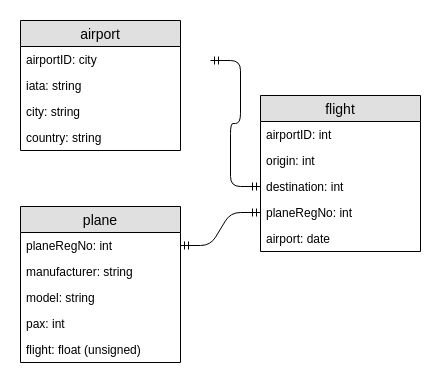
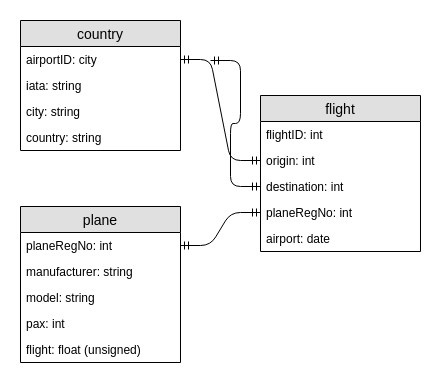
  <mxCell id="0" />
  <mxCell id="1" parent="0" />
  <mxCell id="2" value="flight" style="swimlane;fontStyle=0;childLayout=stackLayout;horizontal=1;startSize=26;fillColor=#e0e0e0;horizontalStack=0;resizeParent=1;resizeParentMax=0;resizeLast=0;collapsible=1;marginBottom=0;swimlaneFillColor=#ffffff;align=center;fontSize=14;" parent="1" vertex="1"><mxGeometry x="260" y="95" width="160" height="156" as="geometry" /></mxCell>
- <mxCell id="3" value="airportID: int" style="text;strokeColor=none;fillColor=none;spacingLeft=4;spacingRight=4;overflow=hidden;rotatable=0;points=[[0,0.5],[1,0.5]];portConstraint=eastwest;fontSize=12;" parent="2" vertex="1"><mxGeometry y="26" width="160" height="26" as="geometry" /></mxCell>
+ <mxCell id="3" value="flightID: int" style="text;strokeColor=none;fillColor=none;spacingLeft=4;spacingRight=4;overflow=hidden;rotatable=0;points=[[0,0.5],[1,0.5]];portConstraint=eastwest;fontSize=12;" parent="2" vertex="1"><mxGeometry y="26" width="160" height="26" as="geometry" /></mxCell>
  <mxCell id="4" value="origin: int" style="text;strokeColor=none;fillColor=none;spacingLeft=4;spacingRight=4;overflow=hidden;rotatable=0;points=[[0,0.5],[1,0.5]];portConstraint=eastwest;fontSize=12;" parent="2" vertex="1"><mxGeometry y="52" width="160" height="26" as="geometry" /></mxCell>
  <mxCell id="5" value="destination: int" style="text;strokeColor=none;fillColor=none;spacingLeft=4;spacingRight=4;overflow=hidden;rotatable=0;points=[[0,0.5],[1,0.5]];portConstraint=eastwest;fontSize=12;" parent="2" vertex="1"><mxGeometry y="78" width="160" height="26" as="geometry" /></mxCell>
  <mxCell id="6" value="planeRegNo: int" style="text;strokeColor=none;fillColor=none;spacingLeft=4;spacingRight=4;overflow=hidden;rotatable=0;points=[[0,0.5],[1,0.5]];portConstraint=eastwest;fontSize=12;" parent="2" vertex="1"><mxGeometry y="104" width="160" height="26" as="geometry" /></mxCell>
  <mxCell id="7" value="airport: date" style="text;strokeColor=none;fillColor=none;spacingLeft=4;spacingRight=4;overflow=hidden;rotatable=0;points=[[0,0.5],[1,0.5]];portConstraint=eastwest;fontSize=12;" parent="2" vertex="1"><mxGeometry y="130" width="160" height="26" as="geometry" /></mxCell>
- <mxCell id="8" value="airport" style="swimlane;fontStyle=0;childLayout=stackLayout;horizontal=1;startSize=26;fillColor=#e0e0e0;horizontalStack=0;resizeParent=1;resizeParentMax=0;resizeLast=0;collapsible=1;marginBottom=0;swimlaneFillColor=#ffffff;align=center;fontSize=14;" parent="1" vertex="1"><mxGeometry x="20" y="20" width="160" height="130" as="geometry" /></mxCell>
+ <mxCell id="8" value="country" style="swimlane;fontStyle=0;childLayout=stackLayout;horizontal=1;startSize=26;fillColor=#e0e0e0;horizontalStack=0;resizeParent=1;resizeParentMax=0;resizeLast=0;collapsible=1;marginBottom=0;swimlaneFillColor=#ffffff;align=center;fontSize=14;" parent="1" vertex="1"><mxGeometry x="20" y="20" width="160" height="130" as="geometry" /></mxCell>
  <mxCell id="9" value="airportID: city" style="text;strokeColor=none;fillColor=none;spacingLeft=4;spacingRight=4;overflow=hidden;rotatable=0;points=[[0,0.5],[1,0.5]];portConstraint=eastwest;fontSize=12;" parent="8" vertex="1"><mxGeometry y="26" width="160" height="26" as="geometry" /></mxCell>
  <mxCell id="10" value="iata: string" style="text;strokeColor=none;fillColor=none;spacingLeft=4;spacingRight=4;overflow=hidden;rotatable=0;points=[[0,0.5],[1,0.5]];portConstraint=eastwest;fontSize=12;" parent="8" vertex="1"><mxGeometry y="52" width="160" height="26" as="geometry" /></mxCell>
  <mxCell id="11" value="city: string" style="text;strokeColor=none;fillColor=none;spacingLeft=4;spacingRight=4;overflow=hidden;rotatable=0;points=[[0,0.5],[1,0.5]];portConstraint=eastwest;fontSize=12;" parent="8" vertex="1"><mxGeometry y="78" width="160" height="26" as="geometry" /></mxCell>
  <mxCell id="12" value="country: string" style="text;strokeColor=none;fillColor=none;spacingLeft=4;spacingRight=4;overflow=hidden;rotatable=0;points=[[0,0.5],[1,0.5]];portConstraint=eastwest;fontSize=12;" parent="8" vertex="1"><mxGeometry y="104" width="160" height="26" as="geometry" /></mxCell>
  <mxCell id="13" value="plane" style="swimlane;fontStyle=0;childLayout=stackLayout;horizontal=1;startSize=26;fillColor=#e0e0e0;horizontalStack=0;resizeParent=1;resizeParentMax=0;resizeLast=0;collapsible=1;marginBottom=0;swimlaneFillColor=#ffffff;align=center;fontSize=14;" parent="1" vertex="1"><mxGeometry x="20" y="206" width="160" height="156" as="geometry" /></mxCell>
  <mxCell id="14" value="planeRegNo: int" style="text;strokeColor=none;fillColor=none;spacingLeft=4;spacingRight=4;overflow=hidden;rotatable=0;points=[[0,0.5],[1,0.5]];portConstraint=eastwest;fontSize=12;" parent="13" vertex="1"><mxGeometry y="26" width="160" height="26" as="geometry" /></mxCell>
  <mxCell id="15" value="manufacturer: string" style="text;strokeColor=none;fillColor=none;spacingLeft=4;spacingRight=4;overflow=hidden;rotatable=0;points=[[0,0.5],[1,0.5]];portConstraint=eastwest;fontSize=12;" parent="13" vertex="1"><mxGeometry y="52" width="160" height="26" as="geometry" /></mxCell>
  <mxCell id="16" value="model: string" style="text;strokeColor=none;fillColor=none;spacingLeft=4;spacingRight=4;overflow=hidden;rotatable=0;points=[[0,0.5],[1,0.5]];portConstraint=eastwest;fontSize=12;" parent="13" vertex="1"><mxGeometry y="78" width="160" height="26" as="geometry" /></mxCell>
  <mxCell id="17" value="pax: int" style="text;strokeColor=none;fillColor=none;spacingLeft=4;spacingRight=4;overflow=hidden;rotatable=0;points=[[0,0.5],[1,0.5]];portConstraint=eastwest;fontSize=12;" parent="13" vertex="1"><mxGeometry y="104" width="160" height="26" as="geometry" /></mxCell>
  <mxCell id="18" value="flight: float (unsigned)" style="text;strokeColor=none;fillColor=none;spacingLeft=4;spacingRight=4;overflow=hidden;rotatable=0;points=[[0,0.5],[1,0.5]];portConstraint=eastwest;fontSize=12;" parent="13" vertex="1"><mxGeometry y="130" width="160" height="26" as="geometry" /></mxCell>
+ <mxCell id="19" value="" style="edgeStyle=entityRelationEdgeStyle;fontSize=12;html=1;endArrow=ERmandOne;startArrow=ERmandOne;exitX=1;exitY=0.5;exitDx=0;exitDy=0;entryX=0;entryY=0.5;entryDx=0;entryDy=0;" parent="1" source="9" edge="1" target="4"><mxGeometry width="100" height="100" relative="1" as="geometry"><mxPoint x="354" y="325" as="sourcePoint" /><mxPoint x="454" y="225" as="targetPoint" /></mxGeometry></mxCell>
  <mxCell id="20" value="" style="edgeStyle=entityRelationEdgeStyle;fontSize=12;html=1;endArrow=ERmandOne;startArrow=ERmandOne;entryX=0;entryY=0.5;entryDx=0;entryDy=0;" parent="1" edge="1" target="5"><mxGeometry width="100" height="100" relative="1" as="geometry"><mxPoint x="210" y="60" as="sourcePoint" /><mxPoint x="454" y="251" as="targetPoint" /></mxGeometry></mxCell>
  <mxCell id="21" value="" style="edgeStyle=entityRelationEdgeStyle;fontSize=12;html=1;endArrow=ERmandOne;startArrow=ERmandOne;exitX=1;exitY=0.5;exitDx=0;exitDy=0;entryX=0;entryY=0.5;entryDx=0;entryDy=0;" parent="1" source="14" edge="1" target="6"><mxGeometry width="100" height="100" relative="1" as="geometry"><mxPoint x="210" y="86" as="sourcePoint" /><mxPoint x="454" y="277" as="targetPoint" /></mxGeometry></mxCell>
